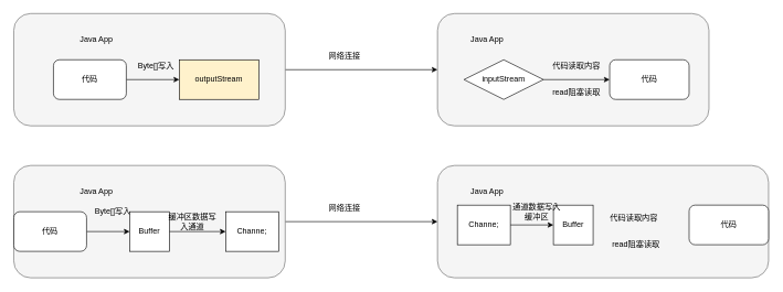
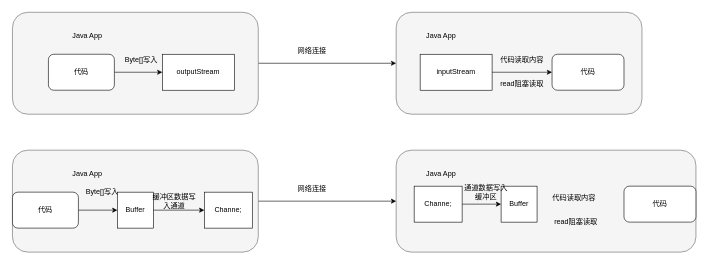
  <mxCell id="0" />
  <mxCell id="1" parent="0" />
  <mxCell id="2" style="edgeStyle=orthogonalEdgeStyle;rounded=0;orthogonalLoop=1;jettySize=auto;html=1;entryX=0;entryY=0.5;entryDx=0;entryDy=0;" edge="1" parent="1" source="3" target="4"><mxGeometry relative="1" as="geometry" /></mxCell>
  <mxCell id="3" value="" style="rounded=1;whiteSpace=wrap;html=1;fillColor=#f5f5f5;strokeColor=#666666;fontColor=#333333;" vertex="1" parent="1"><mxGeometry x="20" y="20" width="410" height="170" as="geometry" /></mxCell>
  <mxCell id="4" value="" style="rounded=1;whiteSpace=wrap;html=1;fillColor=#f5f5f5;strokeColor=#666666;fontColor=#333333;" vertex="1" parent="1"><mxGeometry x="660" y="20" width="410" height="170" as="geometry" /></mxCell>
  <mxCell id="5" style="edgeStyle=orthogonalEdgeStyle;rounded=0;orthogonalLoop=1;jettySize=auto;html=1;entryX=0;entryY=0.5;entryDx=0;entryDy=0;" edge="1" parent="1" source="6" target="7"><mxGeometry relative="1" as="geometry" /></mxCell>
  <mxCell id="6" value="代码" style="rounded=1;whiteSpace=wrap;html=1;" vertex="1" parent="1"><mxGeometry x="80" y="90" width="110" height="60" as="geometry" /></mxCell>
- <mxCell id="7" value="outputStream" style="rounded=0;whiteSpace=wrap;html=1;fillColor=#fff2cc;" vertex="1" parent="1"><mxGeometry x="270" y="90" width="120" height="60" as="geometry" /></mxCell>
+ <mxCell id="7" value="outputStream" style="rounded=0;whiteSpace=wrap;html=1;" vertex="1" parent="1"><mxGeometry x="270" y="90" width="120" height="60" as="geometry" /></mxCell>
  <mxCell id="8" value="Byte[]写入" style="text;html=1;strokeColor=none;fillColor=none;align=center;verticalAlign=middle;whiteSpace=wrap;rounded=0;" vertex="1" parent="1"><mxGeometry x="190" y="80" width="90" height="40" as="geometry" /></mxCell>
  <mxCell id="9" style="edgeStyle=orthogonalEdgeStyle;rounded=0;orthogonalLoop=1;jettySize=auto;html=1;entryX=0;entryY=0.5;entryDx=0;entryDy=0;" edge="1" parent="1" source="10" target="11"><mxGeometry relative="1" as="geometry" /></mxCell>
- <mxCell id="10" value="inputStream" style="rhombus;whiteSpace=wrap;html=1;" vertex="1" parent="1"><mxGeometry x="700" y="90" width="120" height="60" as="geometry" /></mxCell>
+ <mxCell id="10" value="inputStream" style="rounded=0;whiteSpace=wrap;html=1;" vertex="1" parent="1"><mxGeometry x="700" y="90" width="120" height="60" as="geometry" /></mxCell>
  <mxCell id="11" value="代码" style="rounded=1;whiteSpace=wrap;html=1;" vertex="1" parent="1"><mxGeometry x="920" y="90" width="120" height="60" as="geometry" /></mxCell>
  <mxCell id="12" value="代码读取内容" style="text;html=1;strokeColor=none;fillColor=none;align=center;verticalAlign=middle;whiteSpace=wrap;rounded=0;" vertex="1" parent="1"><mxGeometry x="830" y="90" width="80" height="20" as="geometry" /></mxCell>
  <mxCell id="13" value="read阻塞读取" style="text;html=1;strokeColor=none;fillColor=none;align=center;verticalAlign=middle;whiteSpace=wrap;rounded=0;" vertex="1" parent="1"><mxGeometry x="830" y="130" width="80" height="20" as="geometry" /></mxCell>
  <mxCell id="14" value="Java App" style="text;html=1;strokeColor=none;fillColor=none;align=center;verticalAlign=middle;whiteSpace=wrap;rounded=0;" vertex="1" parent="1"><mxGeometry x="100" y="50" width="90" height="20" as="geometry" /></mxCell>
  <mxCell id="15" value="Java App" style="text;html=1;strokeColor=none;fillColor=none;align=center;verticalAlign=middle;whiteSpace=wrap;rounded=0;" vertex="1" parent="1"><mxGeometry x="690" y="50" width="90" height="20" as="geometry" /></mxCell>
  <mxCell id="16" value="网络连接" style="text;html=1;strokeColor=none;fillColor=none;align=center;verticalAlign=middle;whiteSpace=wrap;rounded=0;" vertex="1" parent="1"><mxGeometry x="470" y="60" width="100" height="50" as="geometry" /></mxCell>
  <mxCell id="17" style="edgeStyle=orthogonalEdgeStyle;rounded=0;orthogonalLoop=1;jettySize=auto;html=1;entryX=0;entryY=0.5;entryDx=0;entryDy=0;" edge="1" parent="1" source="18" target="19"><mxGeometry relative="1" as="geometry" /></mxCell>
  <mxCell id="18" value="" style="rounded=1;whiteSpace=wrap;html=1;fillColor=#f5f5f5;strokeColor=#666666;fontColor=#333333;" vertex="1" parent="1"><mxGeometry x="20" y="250" width="410" height="170" as="geometry" /></mxCell>
  <mxCell id="19" value="" style="rounded=1;whiteSpace=wrap;html=1;fillColor=#f5f5f5;strokeColor=#666666;fontColor=#333333;" vertex="1" parent="1"><mxGeometry x="660" y="250" width="500" height="170" as="geometry" /></mxCell>
  <mxCell id="20" style="edgeStyle=orthogonalEdgeStyle;rounded=0;orthogonalLoop=1;jettySize=auto;html=1;" edge="1" parent="1" source="21" target="30"><mxGeometry relative="1" as="geometry" /></mxCell>
  <mxCell id="21" value="代码" style="rounded=1;whiteSpace=wrap;html=1;" vertex="1" parent="1"><mxGeometry x="20" y="320" width="110" height="60" as="geometry" /></mxCell>
  <mxCell id="22" value="Byte[]写入" style="text;html=1;strokeColor=none;fillColor=none;align=center;verticalAlign=middle;whiteSpace=wrap;rounded=0;" vertex="1" parent="1"><mxGeometry x="130" y="310" width="80" height="20" as="geometry" /></mxCell>
  <mxCell id="23" value="代码" style="rounded=1;whiteSpace=wrap;html=1;" vertex="1" parent="1"><mxGeometry x="1040" y="310" width="120" height="60" as="geometry" /></mxCell>
  <mxCell id="24" value="代码读取内容" style="text;html=1;strokeColor=none;fillColor=none;align=center;verticalAlign=middle;whiteSpace=wrap;rounded=0;" vertex="1" parent="1"><mxGeometry x="917" y="320" width="80" height="20" as="geometry" /></mxCell>
  <mxCell id="25" value="read阻塞读取" style="text;html=1;strokeColor=none;fillColor=none;align=center;verticalAlign=middle;whiteSpace=wrap;rounded=0;" vertex="1" parent="1"><mxGeometry x="920" y="360" width="80" height="20" as="geometry" /></mxCell>
  <mxCell id="26" value="Java App" style="text;html=1;strokeColor=none;fillColor=none;align=center;verticalAlign=middle;whiteSpace=wrap;rounded=0;" vertex="1" parent="1"><mxGeometry x="100" y="280" width="90" height="20" as="geometry" /></mxCell>
  <mxCell id="27" value="Java App" style="text;html=1;strokeColor=none;fillColor=none;align=center;verticalAlign=middle;whiteSpace=wrap;rounded=0;" vertex="1" parent="1"><mxGeometry x="690" y="280" width="90" height="20" as="geometry" /></mxCell>
  <mxCell id="28" value="网络连接" style="text;html=1;strokeColor=none;fillColor=none;align=center;verticalAlign=middle;whiteSpace=wrap;rounded=0;" vertex="1" parent="1"><mxGeometry x="470" y="290" width="100" height="50" as="geometry" /></mxCell>
  <mxCell id="29" style="edgeStyle=orthogonalEdgeStyle;rounded=0;orthogonalLoop=1;jettySize=auto;html=1;entryX=0;entryY=0.5;entryDx=0;entryDy=0;" edge="1" parent="1" source="30" target="31"><mxGeometry relative="1" as="geometry" /></mxCell>
  <mxCell id="30" value="Buffer" style="rounded=0;whiteSpace=wrap;html=1;" vertex="1" parent="1"><mxGeometry x="195" y="320" width="60" height="60" as="geometry" /></mxCell>
  <mxCell id="31" value="Channe;" style="rounded=0;whiteSpace=wrap;html=1;" vertex="1" parent="1"><mxGeometry x="340" y="320" width="80" height="60" as="geometry" /></mxCell>
  <mxCell id="32" value="缓冲区数据写入通道" style="text;html=1;strokeColor=none;fillColor=none;align=center;verticalAlign=middle;whiteSpace=wrap;rounded=0;" vertex="1" parent="1"><mxGeometry x="250" y="325" width="80" height="20" as="geometry" /></mxCell>
  <mxCell id="33" style="edgeStyle=orthogonalEdgeStyle;rounded=0;orthogonalLoop=1;jettySize=auto;html=1;entryX=0;entryY=0.5;entryDx=0;entryDy=0;" edge="1" parent="1" source="34" target="35"><mxGeometry relative="1" as="geometry" /></mxCell>
  <mxCell id="34" value="Channe;" style="rounded=0;whiteSpace=wrap;html=1;" vertex="1" parent="1"><mxGeometry x="690" y="310" width="80" height="60" as="geometry" /></mxCell>
  <mxCell id="35" value="Buffer" style="rounded=0;whiteSpace=wrap;html=1;" vertex="1" parent="1"><mxGeometry x="835" y="310" width="60" height="60" as="geometry" /></mxCell>
  <mxCell id="36" value="通道数据写入缓冲区" style="text;html=1;strokeColor=none;fillColor=none;align=center;verticalAlign=middle;whiteSpace=wrap;rounded=0;" vertex="1" parent="1"><mxGeometry x="770" y="310" width="80" height="20" as="geometry" /></mxCell>
